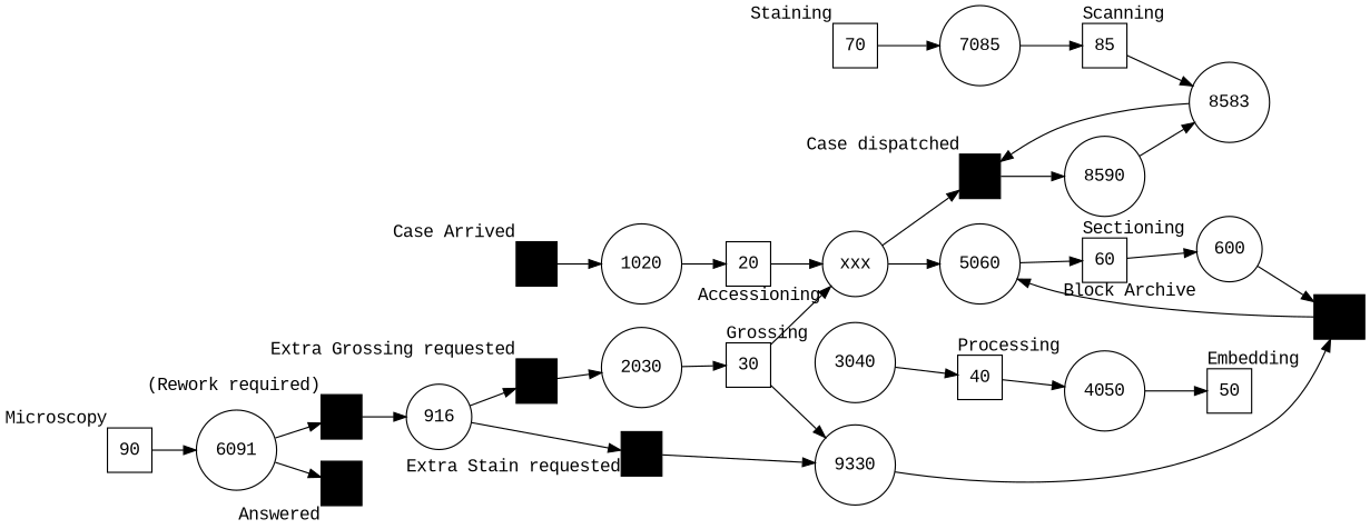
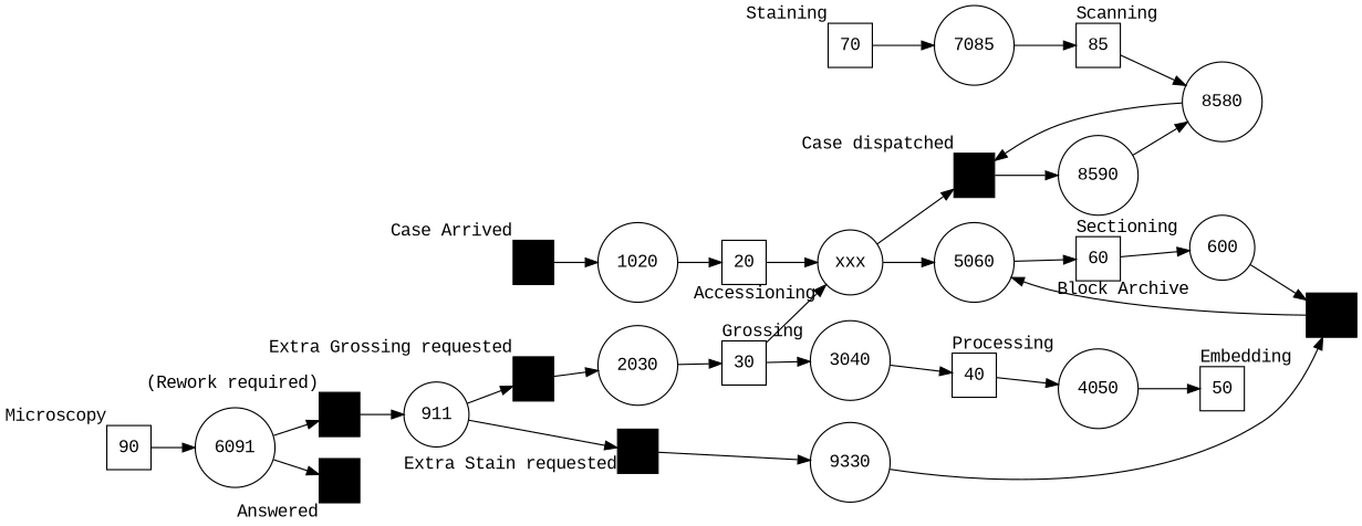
  digraph {
    fontname="Liberation Mono"
    rankdir=LR
    node [fontname="Liberation Mono" labelangle=0.0 shape=rect]
    edge [fontname="Liberation Mono"]
    10 [fillcolor=black style=filled width=0.25 xlabel="Case Arrived"]
    1020 [shape=circle width=0.5]
    20 [width=0.5 xlabel=Accessioning]
    xxx [shape=circle width=0.5]
    2030 [shape=circle width=0.5]
    30 [width=0.5 xlabel=Grossing]
    3040 [shape=circle width=0.5]
    40 [width=0.5 xlabel=Processing]
    5060 [shape=circle width=0.5]
    80 [fillcolor=black style=filled width=0.25 xlabel="Case dispatched"]
    4050 [shape=circle width=0.5]
    50 [width=0.5 xlabel=Embedding]
    60 [width=0.5 xlabel=Sectioning]
    600 [shape=circle width=0.5 xlabel="Block Archive"]
    933 [fillcolor=black style=filled width=0.25]
    70 [width=0.5 xlabel=Staining]
    7085 [shape=circle width=0.5]
    85 [width=0.5 xlabel=Scanning]
-   8580 [shape=circle width=0.5 label=8583]
+   8580 [shape=circle width=0.5]
    90 [width=0.5 xlabel=Microscopy]
    n21 [label=6091 shape=circle width=0.5]
    91 [fillcolor=black style=filled width=0.25 xlabel="(Rework required)"]
    99 [fillcolor=black style=filled width=0.25 xlabel=Answered]
-   911 [shape=circle width=0.5 label=916]
+   911 [shape=circle width=0.5]
    92 [fillcolor=black style=filled width=0.25 xlabel="Extra Grossing requested"]
    93 [fillcolor=black style=filled width=0.25 xlabel="Extra Stain requested"]
    9330 [shape=circle width=0.5]
    8590 [shape=circle width=0.5]
    10 -> 1020
    1020 -> 20
    20 -> xxx
    xxx -> 5060
    xxx -> 80
    2030 -> 30
    30 -> xxx
-   30 -> 9330
+   30 -> 3040
    3040 -> 40
    40 -> 4050
    5060 -> 60
    80 -> 8590
    4050 -> 50
    60 -> 600 [dir=backward]
    600 -> 933
    933 -> 5060
    70 -> 7085
    7085 -> 85
    85 -> 8580
    8580 -> 80
    90 -> n21
    n21 -> 91
    n21 -> 99
    91 -> 911
    911 -> 92
    911 -> 93
    92 -> 2030
    93 -> 9330
    9330 -> 933
    8590 -> 8580
  }
